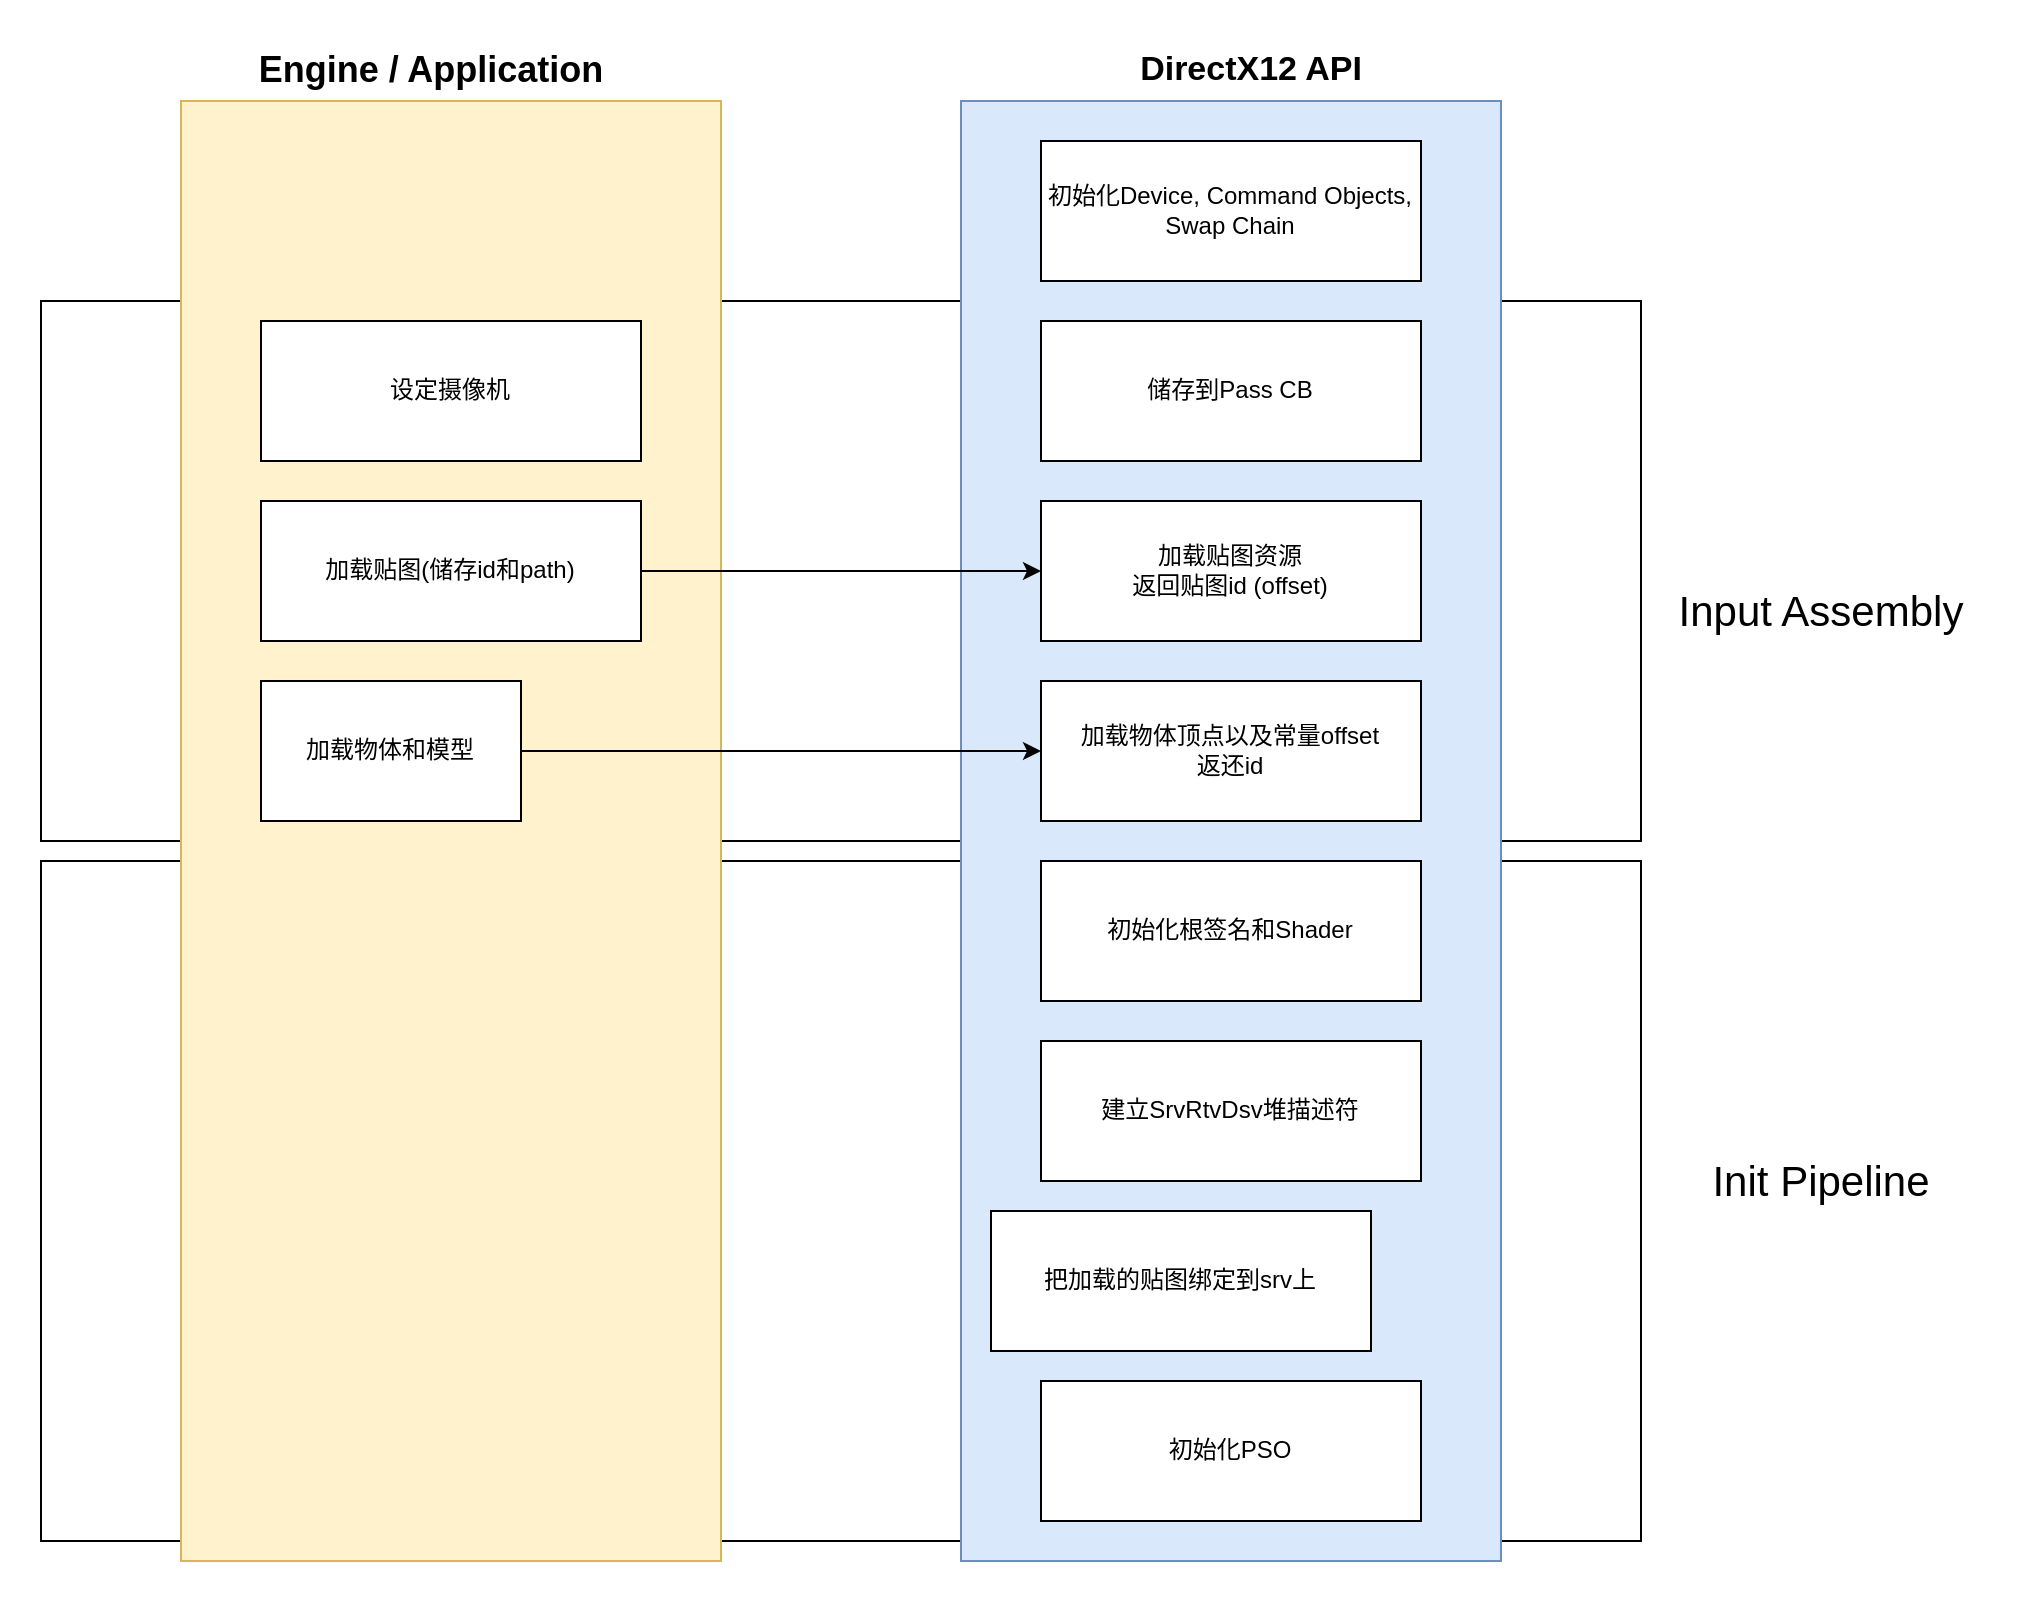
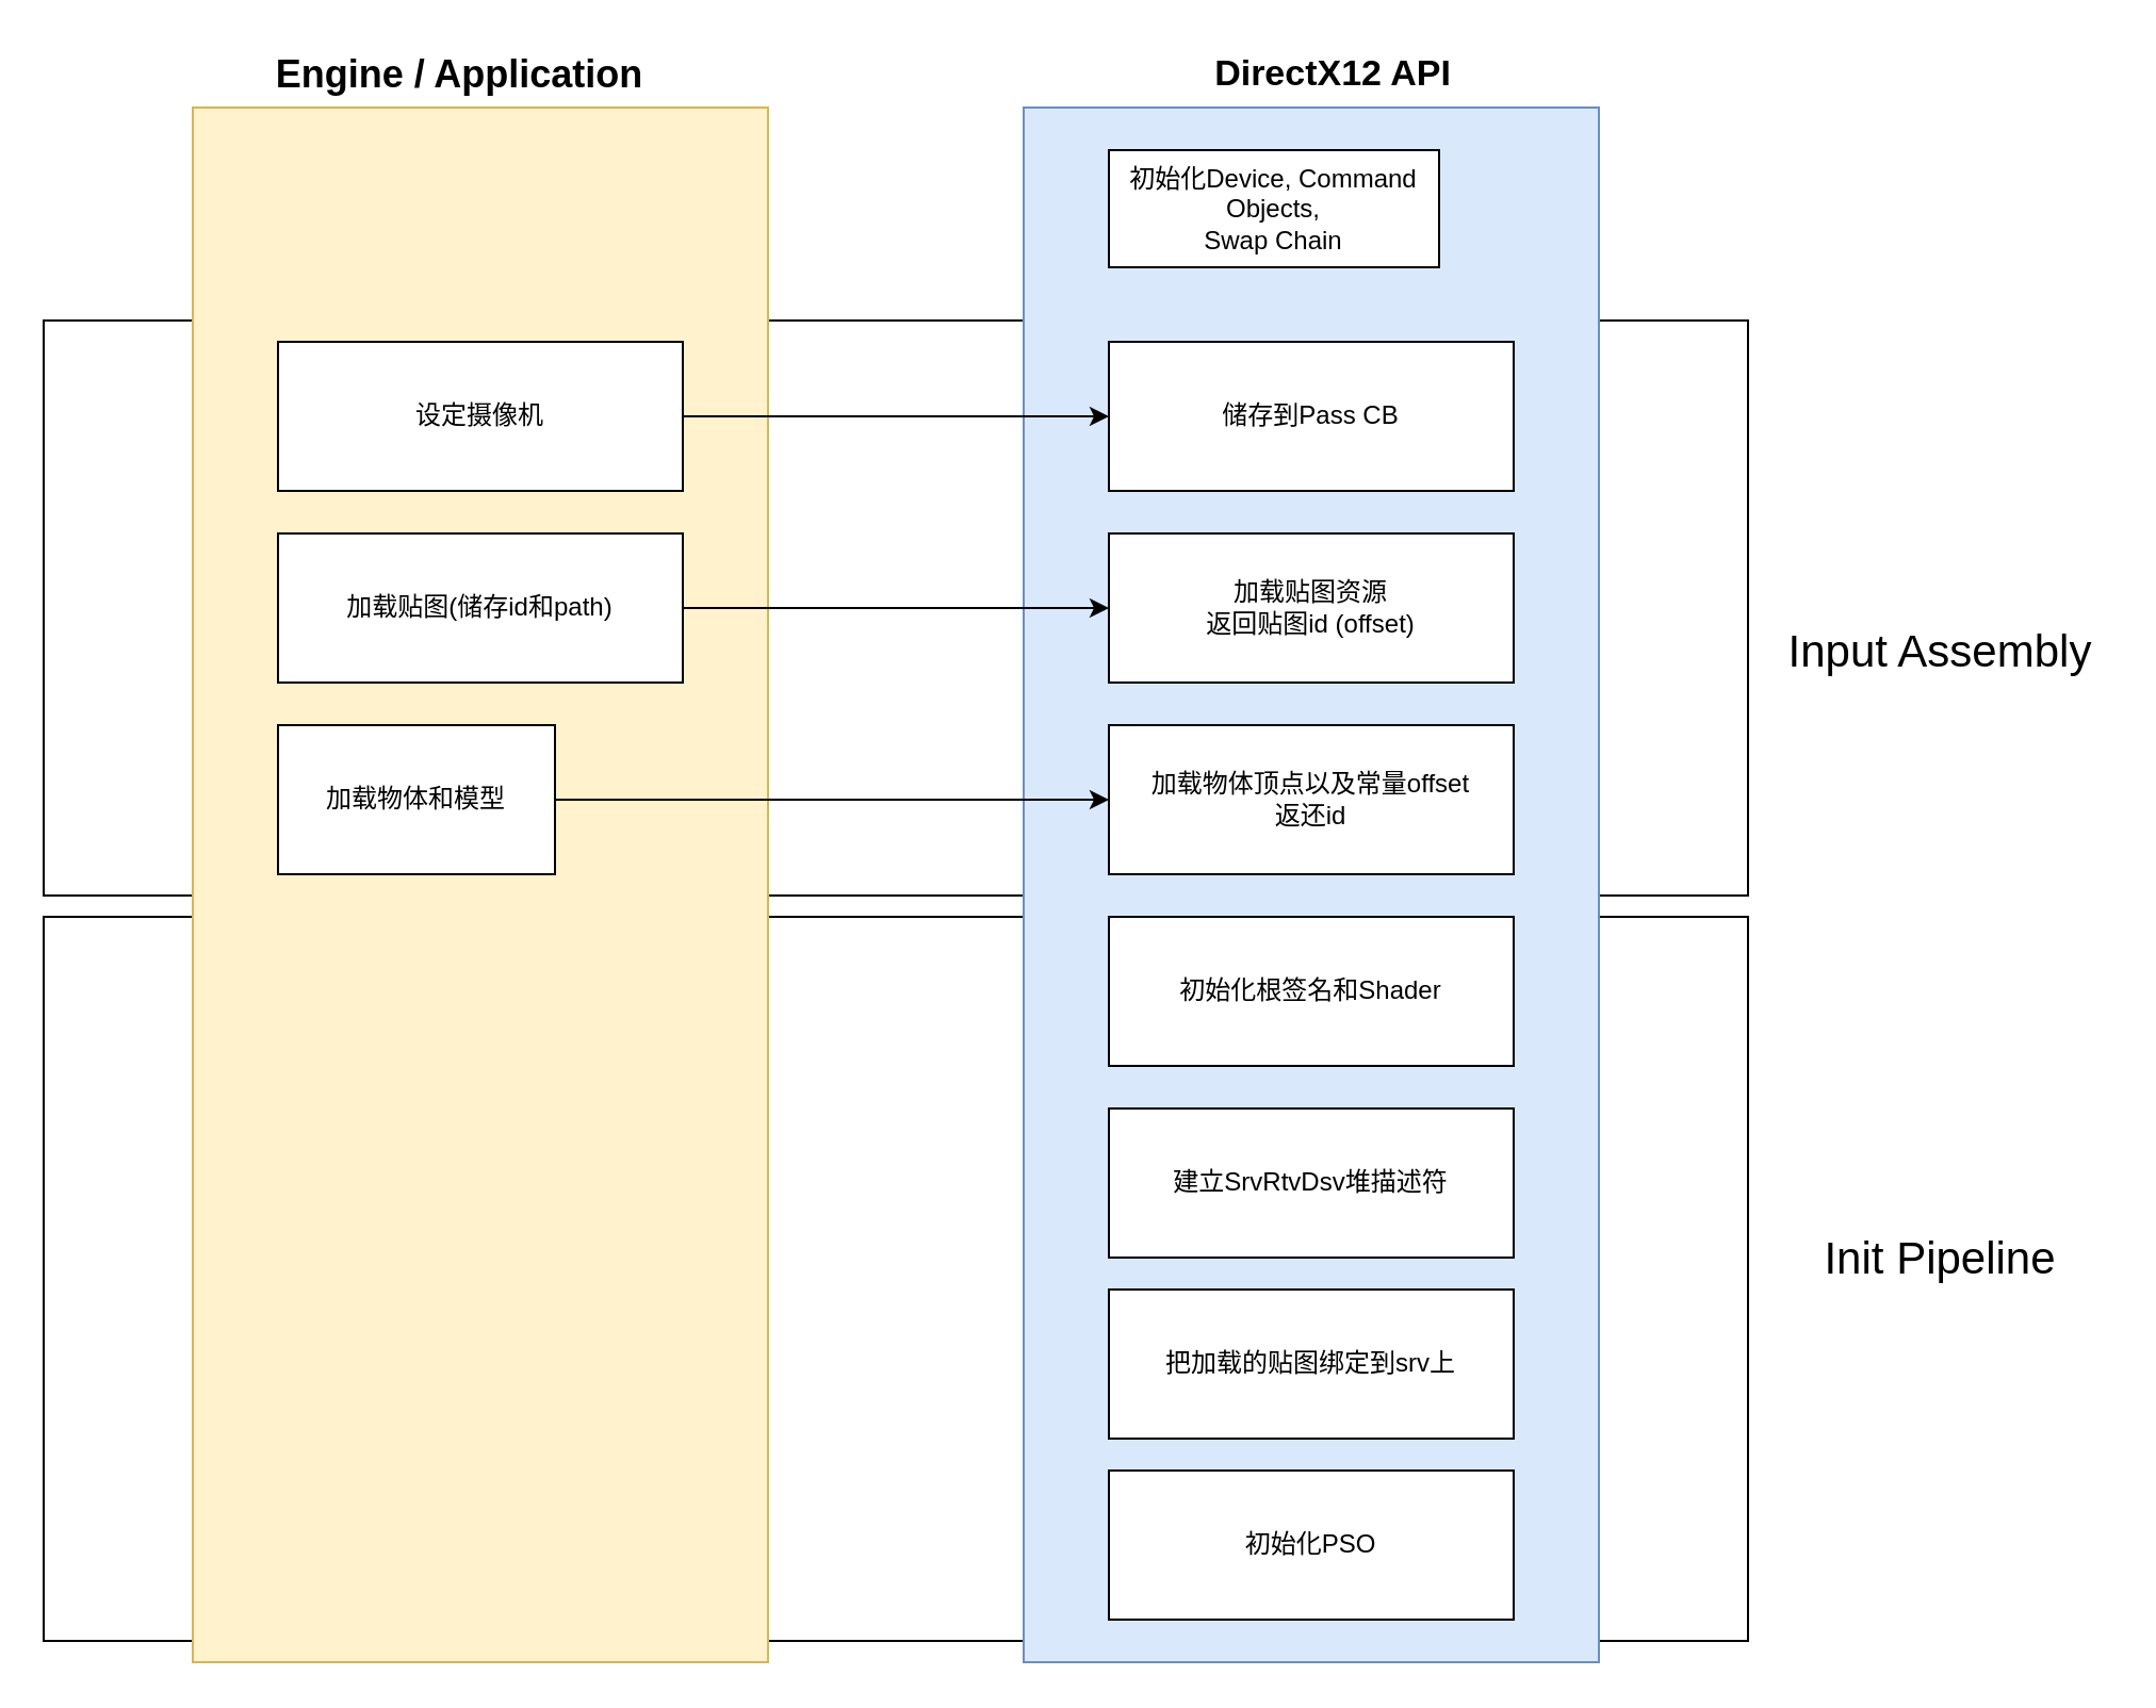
  <mxCell id="0" />
  <mxCell id="1" parent="0" />
  <mxCell id="2" value="" style="rounded=0;whiteSpace=wrap;html=1;" vertex="1" parent="1"><mxGeometry x="20" y="430" width="800" height="340" as="geometry" /></mxCell>
  <mxCell id="3" value="" style="rounded=0;whiteSpace=wrap;html=1;" vertex="1" parent="1"><mxGeometry x="20" y="150" width="800" height="270" as="geometry" /></mxCell>
  <mxCell id="4" value="" style="rounded=0;whiteSpace=wrap;html=1;fillColor=#dae8fc;strokeColor=#6c8ebf;" vertex="1" parent="1"><mxGeometry x="480" y="50" width="270" height="730" as="geometry" /></mxCell>
  <mxCell id="5" value="" style="rounded=0;whiteSpace=wrap;html=1;fillColor=#fff2cc;strokeColor=#d6b656;" vertex="1" parent="1"><mxGeometry x="90" y="50" width="270" height="730" as="geometry" /></mxCell>
- <mxCell id="6" value="&lt;div&gt;初始化Device, Command Objects,&lt;/div&gt;&lt;div&gt;Swap Chain&lt;br&gt;&lt;/div&gt;" style="rounded=0;whiteSpace=wrap;html=1;" vertex="1" parent="1"><mxGeometry x="520" y="70" width="190" height="70" as="geometry" /></mxCell>
+ <mxCell id="6" value="&lt;div&gt;初始化Device, Command Objects,&lt;/div&gt;&lt;div&gt;Swap Chain&lt;br&gt;&lt;/div&gt;" style="rounded=0;whiteSpace=wrap;html=1;" vertex="1" parent="1"><mxGeometry x="520" y="70" width="155" height="55" as="geometry" /></mxCell>
  <mxCell id="7" value="DirectX12 API" style="text;html=1;align=center;verticalAlign=middle;resizable=0;points=[];autosize=1;strokeColor=none;fillColor=none;fontStyle=1;fontSize=17;" vertex="1" parent="1"><mxGeometry x="560" width="130" height="30" as="geometry" y="20" /></mxCell>
  <mxCell id="8" value="Engine / Application" style="text;html=1;align=center;verticalAlign=middle;resizable=0;points=[];autosize=1;strokeColor=none;fillColor=none;fontStyle=1;fontSize=18;" vertex="1" parent="1"><mxGeometry x="120" width="190" height="30" as="geometry" y="20" /></mxCell>
+ <mxCell id="9" style="edgeStyle=orthogonalEdgeStyle;rounded=0;orthogonalLoop=1;jettySize=auto;html=1;entryX=0;entryY=0.5;entryDx=0;entryDy=0;fontSize=21;" edge="1" parent="1" source="10" target="23"><mxGeometry relative="1" as="geometry" /></mxCell>
  <mxCell id="10" value="设定摄像机" style="rounded=0;whiteSpace=wrap;html=1;" vertex="1" parent="1"><mxGeometry x="130" y="160" width="190" height="70" as="geometry" /></mxCell>
  <mxCell id="11" style="edgeStyle=orthogonalEdgeStyle;rounded=0;orthogonalLoop=1;jettySize=auto;html=1;entryX=0;entryY=0.5;entryDx=0;entryDy=0;" edge="1" parent="1" source="12" target="16"><mxGeometry relative="1" as="geometry" /></mxCell>
  <mxCell id="12" value="加载物体和模型" style="rounded=0;whiteSpace=wrap;html=1;" vertex="1" parent="1"><mxGeometry x="130" y="340" width="130" height="70" as="geometry" /></mxCell>
  <mxCell id="13" style="edgeStyle=orthogonalEdgeStyle;rounded=0;orthogonalLoop=1;jettySize=auto;html=1;entryX=0;entryY=0.5;entryDx=0;entryDy=0;" edge="1" parent="1" source="14" target="15"><mxGeometry relative="1" as="geometry"><mxPoint x="420" y="285" as="targetPoint" /></mxGeometry></mxCell>
  <mxCell id="14" value="加载贴图(储存id和path)" style="rounded=0;whiteSpace=wrap;html=1;" vertex="1" parent="1"><mxGeometry x="130" y="250" width="190" height="70" as="geometry" /></mxCell>
  <mxCell id="15" value="&lt;div&gt;加载贴图资源&lt;/div&gt;&lt;div&gt;返回贴图id (offset)&lt;br&gt;&lt;/div&gt;" style="rounded=0;whiteSpace=wrap;html=1;" vertex="1" parent="1"><mxGeometry x="520" y="250" width="190" height="70" as="geometry" /></mxCell>
  <mxCell id="16" value="&lt;div&gt;加载物体顶点以及常量offset&lt;/div&gt;&lt;div&gt;返还id&lt;br&gt;&lt;/div&gt;" style="rounded=0;whiteSpace=wrap;html=1;" vertex="1" parent="1"><mxGeometry x="520" y="340" width="190" height="70" as="geometry" /></mxCell>
  <mxCell id="17" value="初始化根签名和Shader" style="rounded=0;whiteSpace=wrap;html=1;" vertex="1" parent="1"><mxGeometry x="520" y="430" width="190" height="70" as="geometry" /></mxCell>
  <mxCell id="18" value="建立SrvRtvDsv堆描述符" style="rounded=0;whiteSpace=wrap;html=1;" vertex="1" parent="1"><mxGeometry x="520" y="520" width="190" height="70" as="geometry" /></mxCell>
- <mxCell id="19" value="把加载的贴图绑定到srv上" style="rounded=0;whiteSpace=wrap;html=1;" vertex="1" parent="1"><mxGeometry x="495" y="605" width="190" height="70" as="geometry" /></mxCell>
+ <mxCell id="19" value="把加载的贴图绑定到srv上" style="rounded=0;whiteSpace=wrap;html=1;" vertex="1" parent="1"><mxGeometry x="520" y="605" width="190" height="70" as="geometry" /></mxCell>
  <mxCell id="20" value="初始化PSO" style="rounded=0;whiteSpace=wrap;html=1;" vertex="1" parent="1"><mxGeometry x="520" y="690" width="190" height="70" as="geometry" /></mxCell>
  <mxCell id="21" value="Input Assembly" style="text;html=1;align=center;verticalAlign=middle;resizable=0;points=[];autosize=1;strokeColor=none;fillColor=none;fontSize=21;" vertex="1" parent="1"><mxGeometry x="830" y="290" width="160" height="30" as="geometry" /></mxCell>
  <mxCell id="22" value="Init Pipeline" style="text;html=1;align=center;verticalAlign=middle;resizable=0;points=[];autosize=1;strokeColor=none;fillColor=none;fontSize=21;" vertex="1" parent="1"><mxGeometry x="850" y="575" width="120" height="30" as="geometry" /></mxCell>
  <mxCell id="23" value="储存到Pass CB" style="rounded=0;whiteSpace=wrap;html=1;" vertex="1" parent="1"><mxGeometry x="520" y="160" width="190" height="70" as="geometry" /></mxCell>
